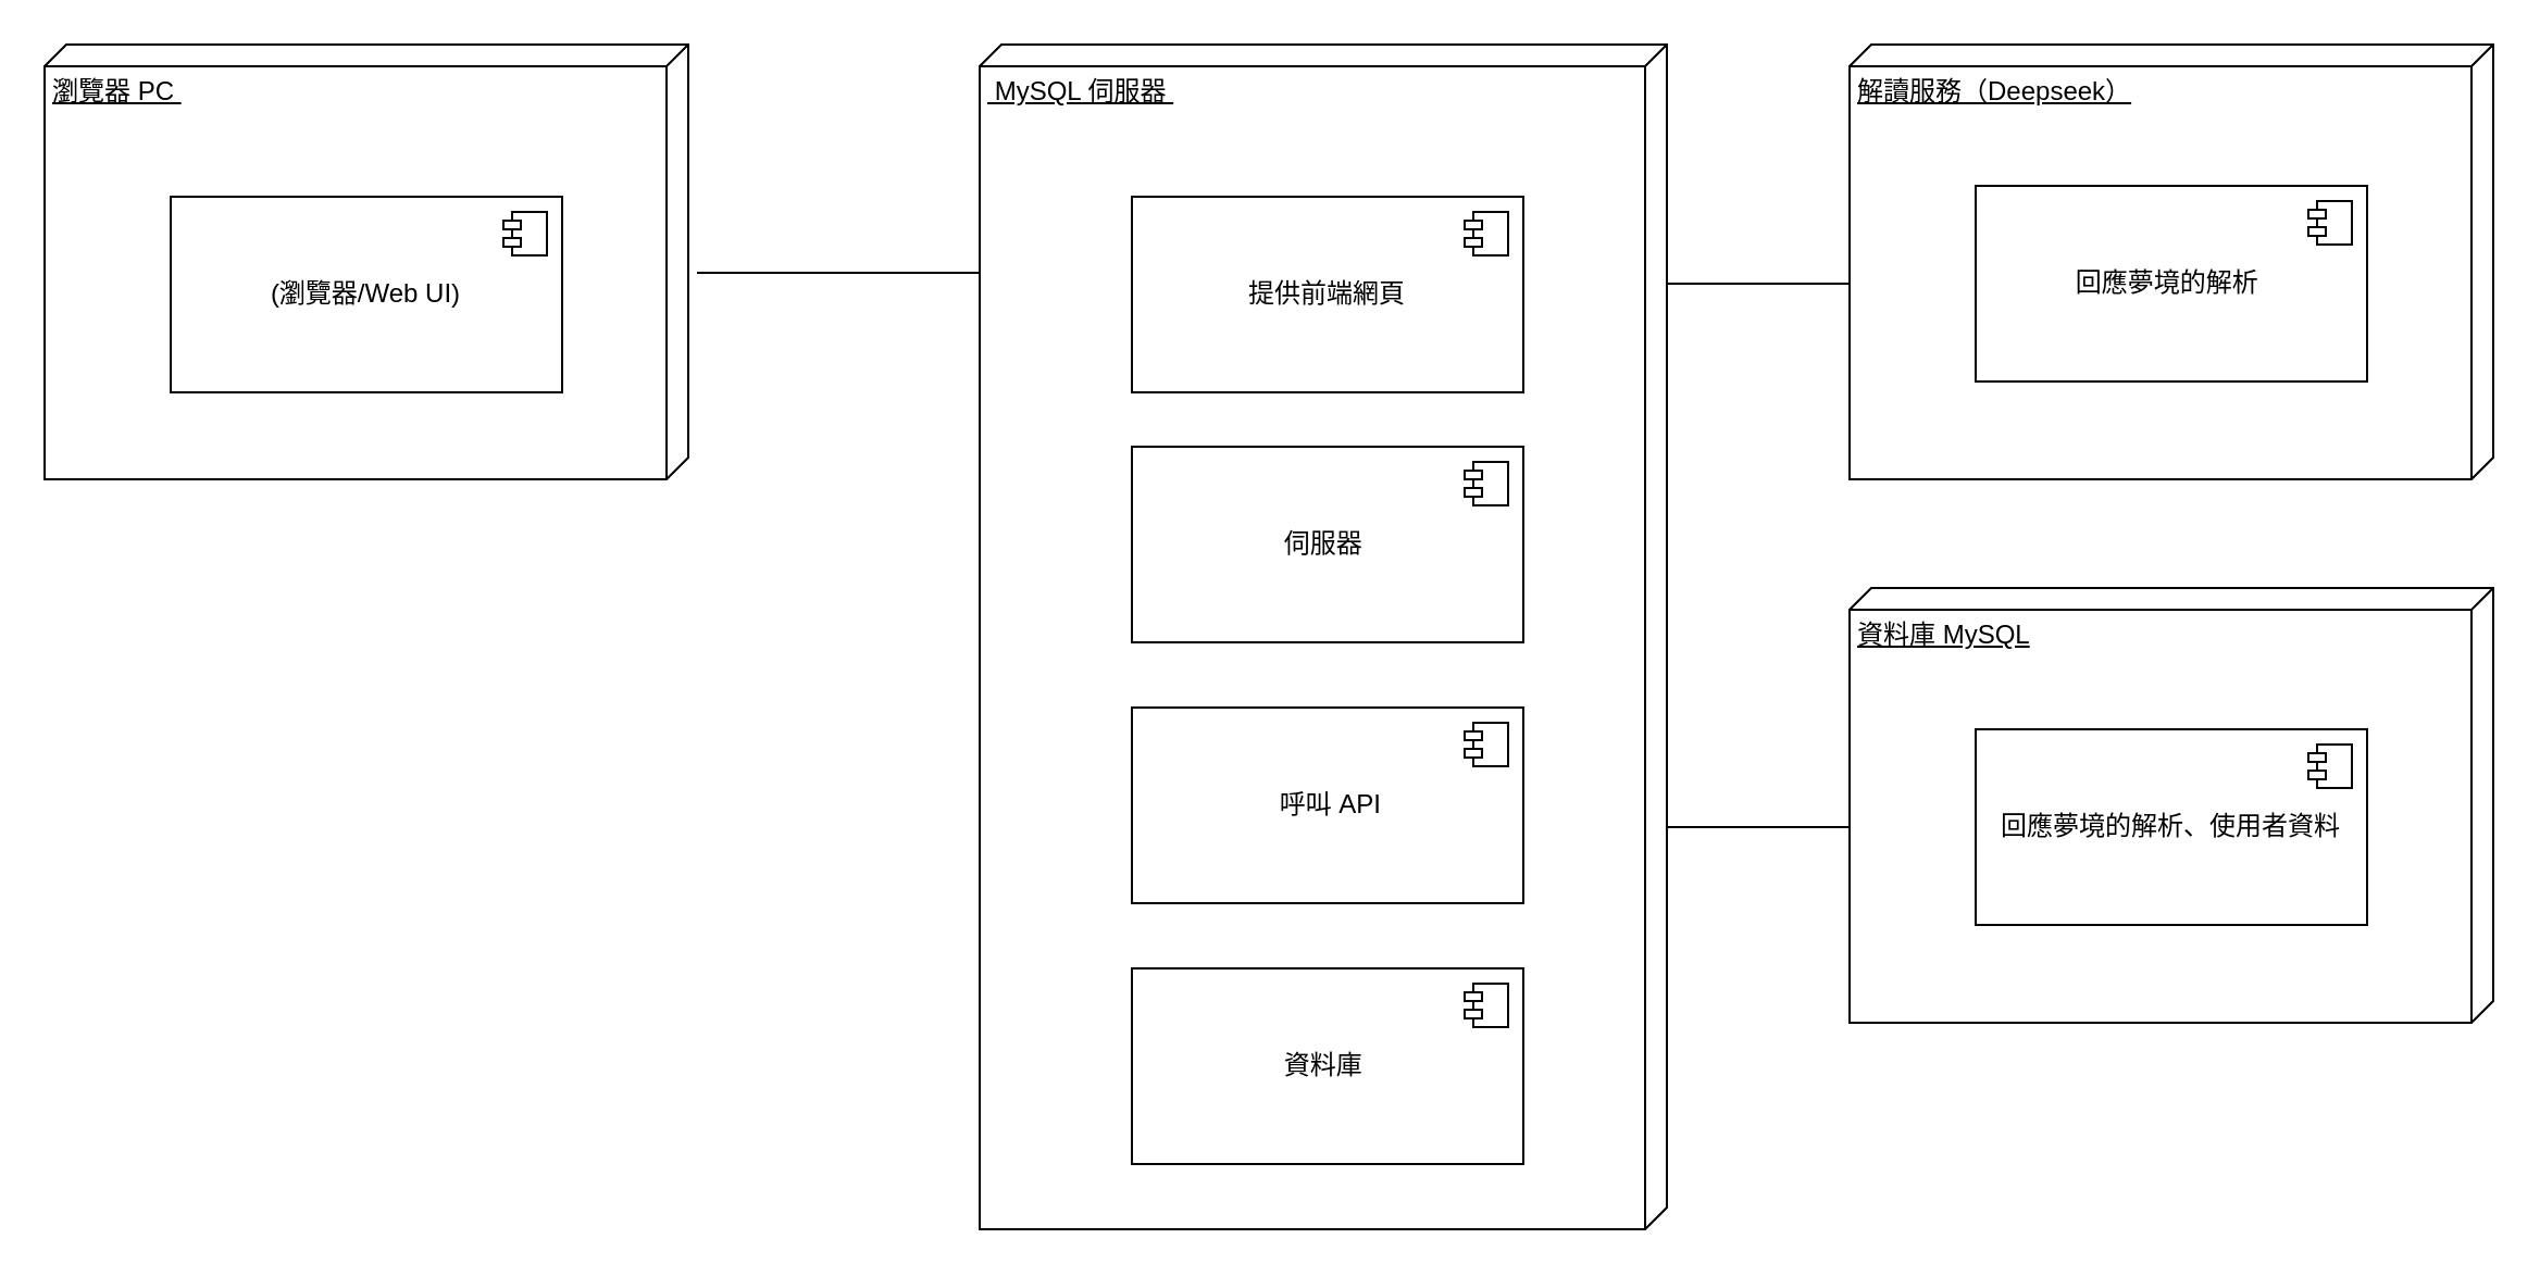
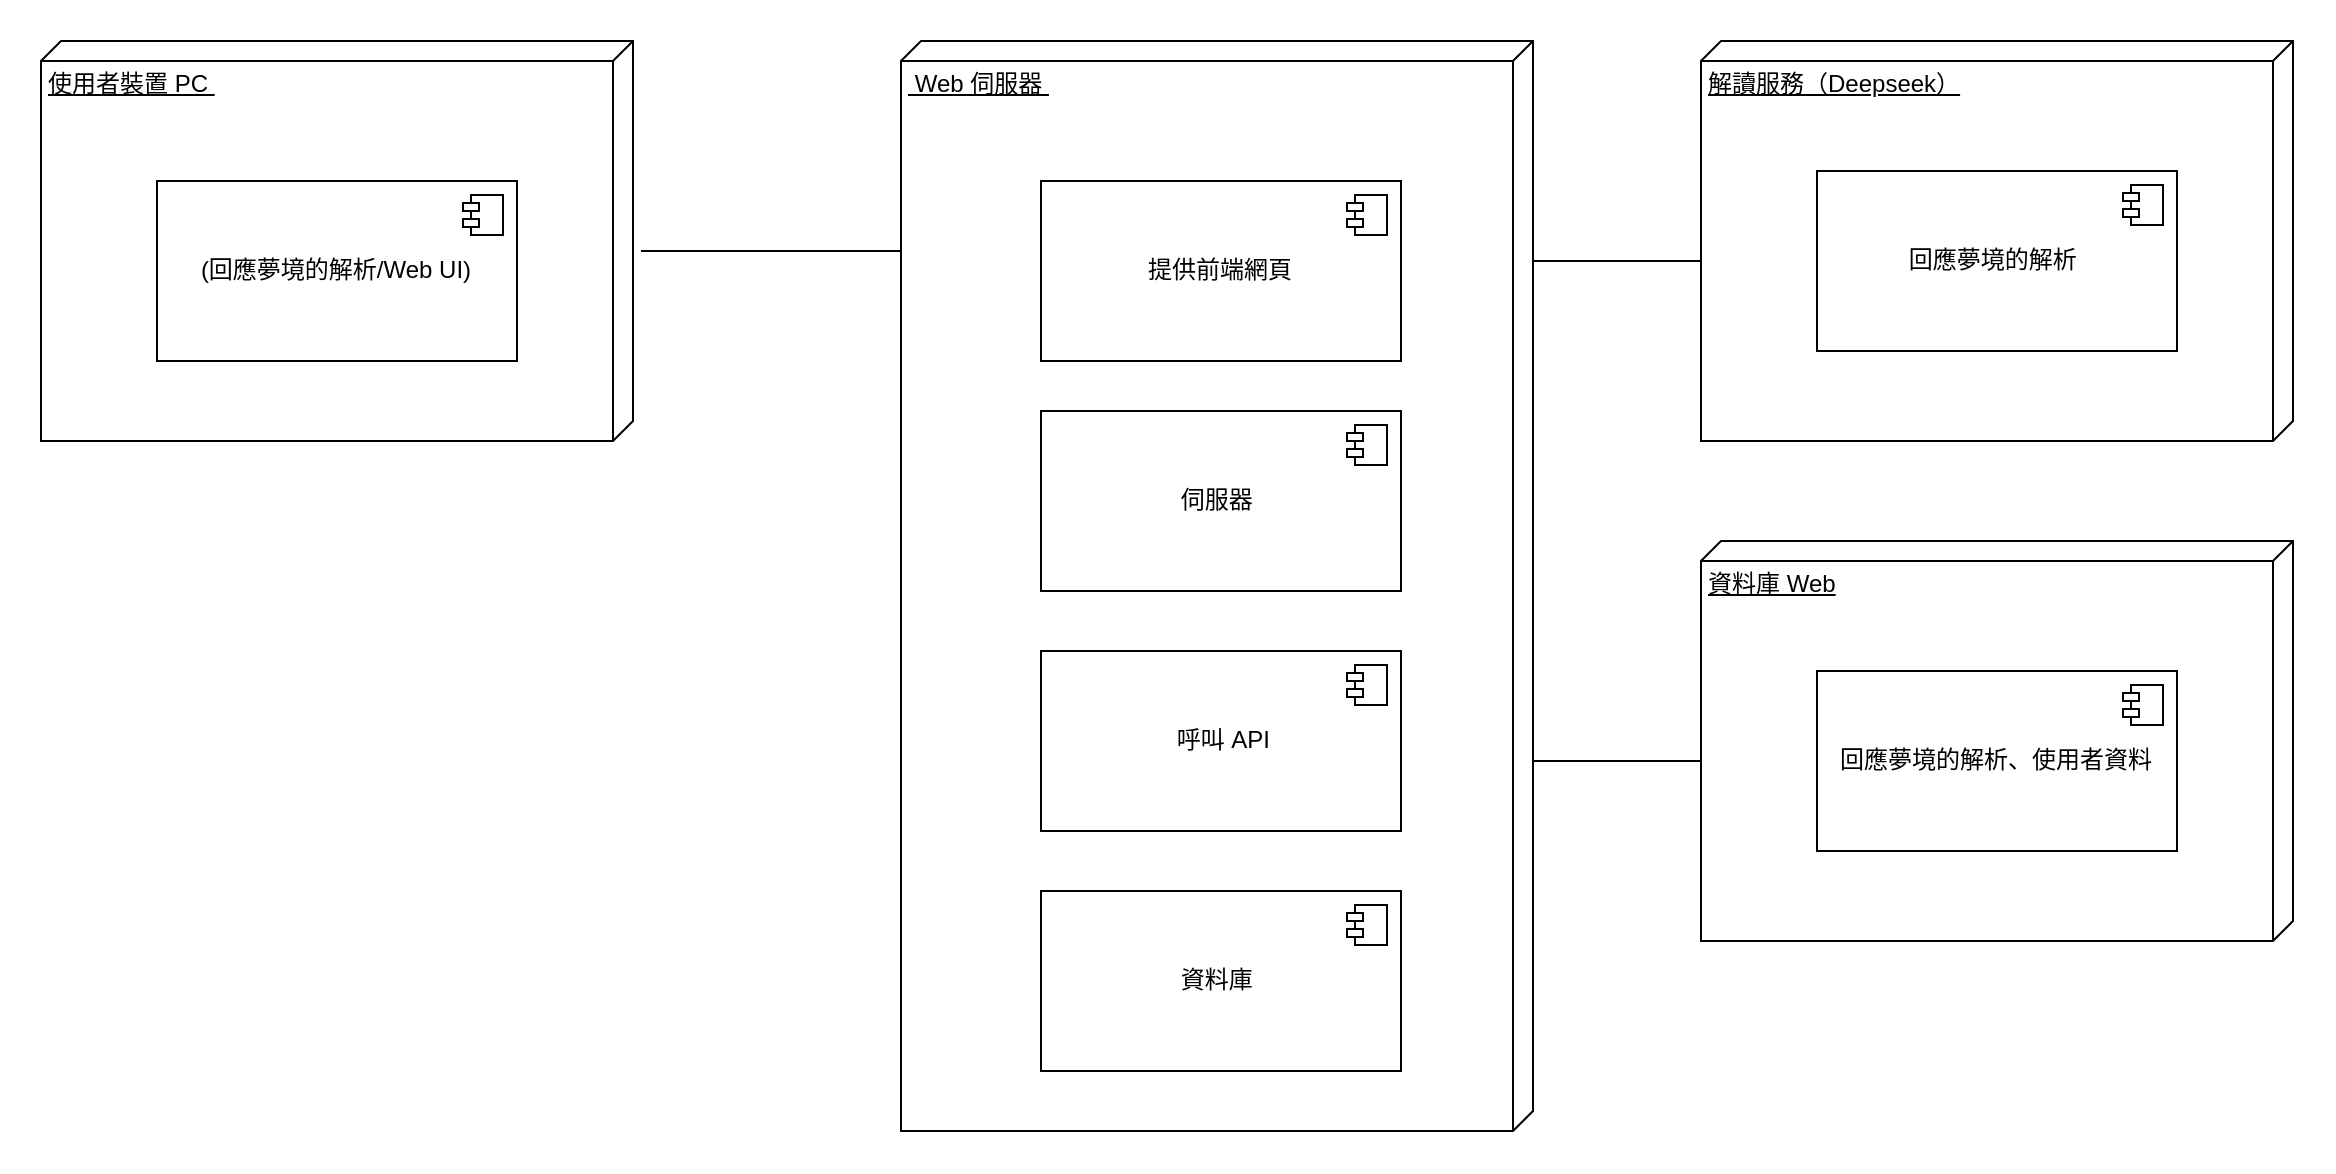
  <mxCell id="0" />
  <mxCell id="1" parent="0" />
- <mxCell id="2" value="&lt;font style=&quot;vertical-align: inherit;&quot;&gt;&lt;font style=&quot;vertical-align: inherit;&quot;&gt;&lt;font style=&quot;vertical-align: inherit;&quot;&gt;&lt;font style=&quot;vertical-align: inherit;&quot;&gt;&lt;font style=&quot;vertical-align: inherit;&quot;&gt;&lt;font style=&quot;vertical-align: inherit;&quot;&gt;瀏覽器 PC&amp;nbsp;&lt;/font&gt;&lt;/font&gt;&lt;/font&gt;&lt;/font&gt;&lt;/font&gt;&lt;/font&gt;" style="verticalAlign=top;align=left;spacingTop=8;spacingLeft=2;spacingRight=12;shape=cube;size=10;direction=south;fontStyle=4;html=1;whiteSpace=wrap;" parent="1" vertex="1"><mxGeometry x="20" y="20" width="296" height="200" as="geometry" /></mxCell>
- <mxCell id="3" value="&lt;font style=&quot;vertical-align: inherit;&quot;&gt;&lt;font style=&quot;vertical-align: inherit;&quot;&gt;(瀏覽器/Web UI)&lt;/font&gt;&lt;/font&gt;" style="html=1;dropTarget=0;whiteSpace=wrap;" parent="1" vertex="1"><mxGeometry x="78" y="90" width="180" height="90" as="geometry" /></mxCell>
+ <mxCell id="2" value="&lt;font style=&quot;vertical-align: inherit;&quot;&gt;&lt;font style=&quot;vertical-align: inherit;&quot;&gt;&lt;font style=&quot;vertical-align: inherit;&quot;&gt;&lt;font style=&quot;vertical-align: inherit;&quot;&gt;&lt;font style=&quot;vertical-align: inherit;&quot;&gt;&lt;font style=&quot;vertical-align: inherit;&quot;&gt;使用者裝置 PC&amp;nbsp;&lt;/font&gt;&lt;/font&gt;&lt;/font&gt;&lt;/font&gt;&lt;/font&gt;&lt;/font&gt;" style="verticalAlign=top;align=left;spacingTop=8;spacingLeft=2;spacingRight=12;shape=cube;size=10;direction=south;fontStyle=4;html=1;whiteSpace=wrap;" parent="1" vertex="1"><mxGeometry x="20" y="20" width="296" height="200" as="geometry" /></mxCell>
+ <mxCell id="3" value="&lt;font style=&quot;vertical-align: inherit;&quot;&gt;&lt;font style=&quot;vertical-align: inherit;&quot;&gt;(回應夢境的解析/Web UI)&lt;/font&gt;&lt;/font&gt;" style="html=1;dropTarget=0;whiteSpace=wrap;" parent="1" vertex="1"><mxGeometry x="78" y="90" width="180" height="90" as="geometry" /></mxCell>
  <mxCell id="4" value="" style="shape=module;jettyWidth=8;jettyHeight=4;" parent="3" vertex="1"><mxGeometry x="1" width="20" height="20" relative="1" as="geometry"><mxPoint x="-27" y="7" as="offset" /></mxGeometry></mxCell>
- <mxCell id="5" value="&lt;font style=&quot;vertical-align: inherit;&quot;&gt;&lt;font style=&quot;vertical-align: inherit;&quot;&gt;&lt;font style=&quot;vertical-align: inherit;&quot;&gt;&lt;font style=&quot;vertical-align: inherit;&quot;&gt;&amp;nbsp;MySQL 伺服器&amp;nbsp;&lt;/font&gt;&lt;/font&gt;&lt;/font&gt;&lt;/font&gt;" style="verticalAlign=top;align=left;spacingTop=8;spacingLeft=2;spacingRight=12;shape=cube;size=10;direction=south;fontStyle=4;html=1;whiteSpace=wrap;" parent="1" vertex="1"><mxGeometry x="450" y="20" width="316" height="545" as="geometry" /></mxCell>
+ <mxCell id="5" value="&lt;font style=&quot;vertical-align: inherit;&quot;&gt;&lt;font style=&quot;vertical-align: inherit;&quot;&gt;&lt;font style=&quot;vertical-align: inherit;&quot;&gt;&lt;font style=&quot;vertical-align: inherit;&quot;&gt;&amp;nbsp;Web 伺服器&amp;nbsp;&lt;/font&gt;&lt;/font&gt;&lt;/font&gt;&lt;/font&gt;" style="verticalAlign=top;align=left;spacingTop=8;spacingLeft=2;spacingRight=12;shape=cube;size=10;direction=south;fontStyle=4;html=1;whiteSpace=wrap;" parent="1" vertex="1"><mxGeometry x="450" y="20" width="316" height="545" as="geometry" /></mxCell>
  <mxCell id="6" value="&lt;font style=&quot;vertical-align: inherit;&quot;&gt;&lt;font style=&quot;vertical-align: inherit;&quot;&gt;提供前端網頁&lt;/font&gt;&lt;/font&gt;" style="html=1;dropTarget=0;whiteSpace=wrap;" parent="1" vertex="1"><mxGeometry x="520" y="90" width="180" height="90" as="geometry" /></mxCell>
  <mxCell id="7" value="" style="shape=module;jettyWidth=8;jettyHeight=4;" parent="6" vertex="1"><mxGeometry x="1" width="20" height="20" relative="1" as="geometry"><mxPoint x="-27" y="7" as="offset" /></mxGeometry></mxCell>
  <mxCell id="8" value="&lt;font style=&quot;vertical-align: inherit;&quot;&gt;&lt;font style=&quot;vertical-align: inherit;&quot;&gt;&lt;font style=&quot;vertical-align: inherit;&quot;&gt;&lt;font style=&quot;vertical-align: inherit;&quot;&gt;伺服器&amp;nbsp;&lt;/font&gt;&lt;/font&gt;&lt;/font&gt;&lt;/font&gt;" style="html=1;dropTarget=0;whiteSpace=wrap;" parent="1" vertex="1"><mxGeometry x="520" y="205" width="180" height="90" as="geometry" /></mxCell>
  <mxCell id="9" value="" style="shape=module;jettyWidth=8;jettyHeight=4;" parent="8" vertex="1"><mxGeometry x="1" width="20" height="20" relative="1" as="geometry"><mxPoint x="-27" y="7" as="offset" /></mxGeometry></mxCell>
  <mxCell id="10" value="&lt;font style=&quot;vertical-align: inherit;&quot;&gt;&lt;font style=&quot;vertical-align: inherit;&quot;&gt;&lt;font style=&quot;vertical-align: inherit;&quot;&gt;&lt;font style=&quot;vertical-align: inherit;&quot;&gt;&lt;font style=&quot;vertical-align: inherit;&quot;&gt;&lt;font style=&quot;vertical-align: inherit;&quot;&gt;&amp;nbsp;呼叫 API&lt;/font&gt;&lt;/font&gt;&lt;/font&gt;&lt;/font&gt;&lt;/font&gt;&lt;/font&gt;" style="html=1;dropTarget=0;whiteSpace=wrap;" parent="1" vertex="1"><mxGeometry x="520" y="325" width="180" height="90" as="geometry" /></mxCell>
  <mxCell id="11" value="" style="shape=module;jettyWidth=8;jettyHeight=4;" parent="10" vertex="1"><mxGeometry x="1" width="20" height="20" relative="1" as="geometry"><mxPoint x="-27" y="7" as="offset" /></mxGeometry></mxCell>
  <mxCell id="12" value="&lt;font style=&quot;vertical-align: inherit;&quot;&gt;&lt;font style=&quot;vertical-align: inherit;&quot;&gt;&lt;font style=&quot;vertical-align: inherit;&quot;&gt;&lt;font style=&quot;vertical-align: inherit;&quot;&gt;資料庫&amp;nbsp;&lt;/font&gt;&lt;/font&gt;&lt;/font&gt;&lt;/font&gt;" style="html=1;dropTarget=0;whiteSpace=wrap;" parent="1" vertex="1"><mxGeometry x="520" y="445" width="180" height="90" as="geometry" /></mxCell>
  <mxCell id="13" value="" style="shape=module;jettyWidth=8;jettyHeight=4;" parent="12" vertex="1"><mxGeometry x="1" width="20" height="20" relative="1" as="geometry"><mxPoint x="-27" y="7" as="offset" /></mxGeometry></mxCell>
  <mxCell id="14" value="&lt;font style=&quot;vertical-align: inherit;&quot;&gt;&lt;font style=&quot;vertical-align: inherit;&quot;&gt;&lt;font style=&quot;vertical-align: inherit;&quot;&gt;&lt;font style=&quot;vertical-align: inherit;&quot;&gt;&lt;font style=&quot;vertical-align: inherit;&quot;&gt;&lt;font style=&quot;vertical-align: inherit;&quot;&gt;解讀服務（Deepseek）&lt;/font&gt;&lt;/font&gt;&lt;/font&gt;&lt;/font&gt;&lt;/font&gt;&lt;/font&gt;" style="verticalAlign=top;align=left;spacingTop=8;spacingLeft=2;spacingRight=12;shape=cube;size=10;direction=south;fontStyle=4;html=1;whiteSpace=wrap;" parent="1" vertex="1"><mxGeometry x="850" y="20" width="296" height="200" as="geometry" /></mxCell>
  <mxCell id="15" value="&lt;font style=&quot;vertical-align: inherit;&quot;&gt;&lt;font style=&quot;vertical-align: inherit;&quot;&gt;&lt;font style=&quot;vertical-align: inherit;&quot;&gt;&lt;font style=&quot;vertical-align: inherit;&quot;&gt;回應夢境的解析&amp;nbsp;&lt;/font&gt;&lt;/font&gt;&lt;/font&gt;&lt;/font&gt;" style="html=1;dropTarget=0;whiteSpace=wrap;" parent="1" vertex="1"><mxGeometry x="908" y="85" width="180" height="90" as="geometry" /></mxCell>
  <mxCell id="16" value="" style="shape=module;jettyWidth=8;jettyHeight=4;" parent="15" vertex="1"><mxGeometry x="1" width="20" height="20" relative="1" as="geometry"><mxPoint x="-27" y="7" as="offset" /></mxGeometry></mxCell>
- <mxCell id="17" value="&lt;font style=&quot;vertical-align: inherit;&quot;&gt;&lt;font style=&quot;vertical-align: inherit;&quot;&gt;&lt;font style=&quot;vertical-align: inherit;&quot;&gt;&lt;font style=&quot;vertical-align: inherit;&quot;&gt;&lt;font style=&quot;vertical-align: inherit;&quot;&gt;&lt;font style=&quot;vertical-align: inherit;&quot;&gt;資料庫 MySQL&lt;/font&gt;&lt;/font&gt;&lt;/font&gt;&lt;/font&gt;&lt;/font&gt;&lt;/font&gt;" style="verticalAlign=top;align=left;spacingTop=8;spacingLeft=2;spacingRight=12;shape=cube;size=10;direction=south;fontStyle=4;html=1;whiteSpace=wrap;" parent="1" vertex="1"><mxGeometry x="850" y="270" width="296" height="200" as="geometry" /></mxCell>
+ <mxCell id="17" value="&lt;font style=&quot;vertical-align: inherit;&quot;&gt;&lt;font style=&quot;vertical-align: inherit;&quot;&gt;&lt;font style=&quot;vertical-align: inherit;&quot;&gt;&lt;font style=&quot;vertical-align: inherit;&quot;&gt;&lt;font style=&quot;vertical-align: inherit;&quot;&gt;&lt;font style=&quot;vertical-align: inherit;&quot;&gt;資料庫 Web&lt;/font&gt;&lt;/font&gt;&lt;/font&gt;&lt;/font&gt;&lt;/font&gt;&lt;/font&gt;" style="verticalAlign=top;align=left;spacingTop=8;spacingLeft=2;spacingRight=12;shape=cube;size=10;direction=south;fontStyle=4;html=1;whiteSpace=wrap;" parent="1" vertex="1"><mxGeometry x="850" y="270" width="296" height="200" as="geometry" /></mxCell>
  <mxCell id="18" value="&lt;font style=&quot;vertical-align: inherit;&quot;&gt;&lt;font style=&quot;vertical-align: inherit;&quot;&gt;&lt;font style=&quot;vertical-align: inherit;&quot;&gt;&lt;font style=&quot;vertical-align: inherit;&quot;&gt;回應夢境的解析、使用者資料&lt;/font&gt;&lt;/font&gt;&lt;/font&gt;&lt;/font&gt;" style="html=1;dropTarget=0;whiteSpace=wrap;" parent="1" vertex="1"><mxGeometry x="908" y="335" width="180" height="90" as="geometry" /></mxCell>
  <mxCell id="19" value="" style="shape=module;jettyWidth=8;jettyHeight=4;" parent="18" vertex="1"><mxGeometry x="1" width="20" height="20" relative="1" as="geometry"><mxPoint x="-27" y="7" as="offset" /></mxGeometry></mxCell>
  <mxCell id="20" value="" style="line;strokeWidth=1;fillColor=none;align=left;verticalAlign=middle;spacingTop=-1;spacingLeft=3;spacingRight=3;rotatable=0;labelPosition=right;points=[];portConstraint=eastwest;strokeColor=inherit;" parent="1" vertex="1"><mxGeometry x="320" y="121" width="130" height="8" as="geometry" /></mxCell>
  <mxCell id="21" value="" style="line;strokeWidth=1;fillColor=none;align=left;verticalAlign=middle;spacingTop=-1;spacingLeft=3;spacingRight=3;rotatable=0;labelPosition=right;points=[];portConstraint=eastwest;strokeColor=inherit;" parent="1" vertex="1"><mxGeometry x="766" y="126" width="84" height="8" as="geometry" /></mxCell>
  <mxCell id="22" value="" style="line;strokeWidth=1;fillColor=none;align=left;verticalAlign=middle;spacingTop=-1;spacingLeft=3;spacingRight=3;rotatable=0;labelPosition=right;points=[];portConstraint=eastwest;strokeColor=inherit;" parent="1" vertex="1"><mxGeometry x="766" y="376" width="84" height="8" as="geometry" /></mxCell>
